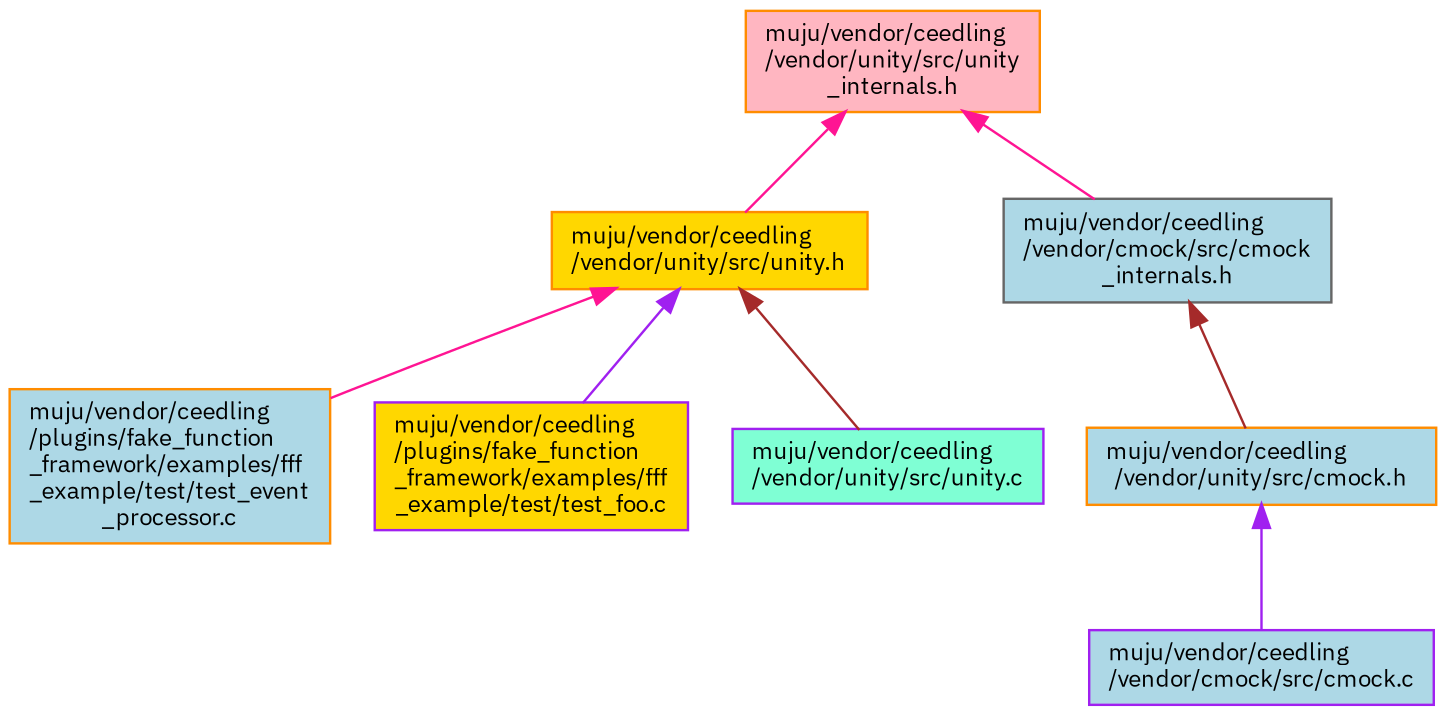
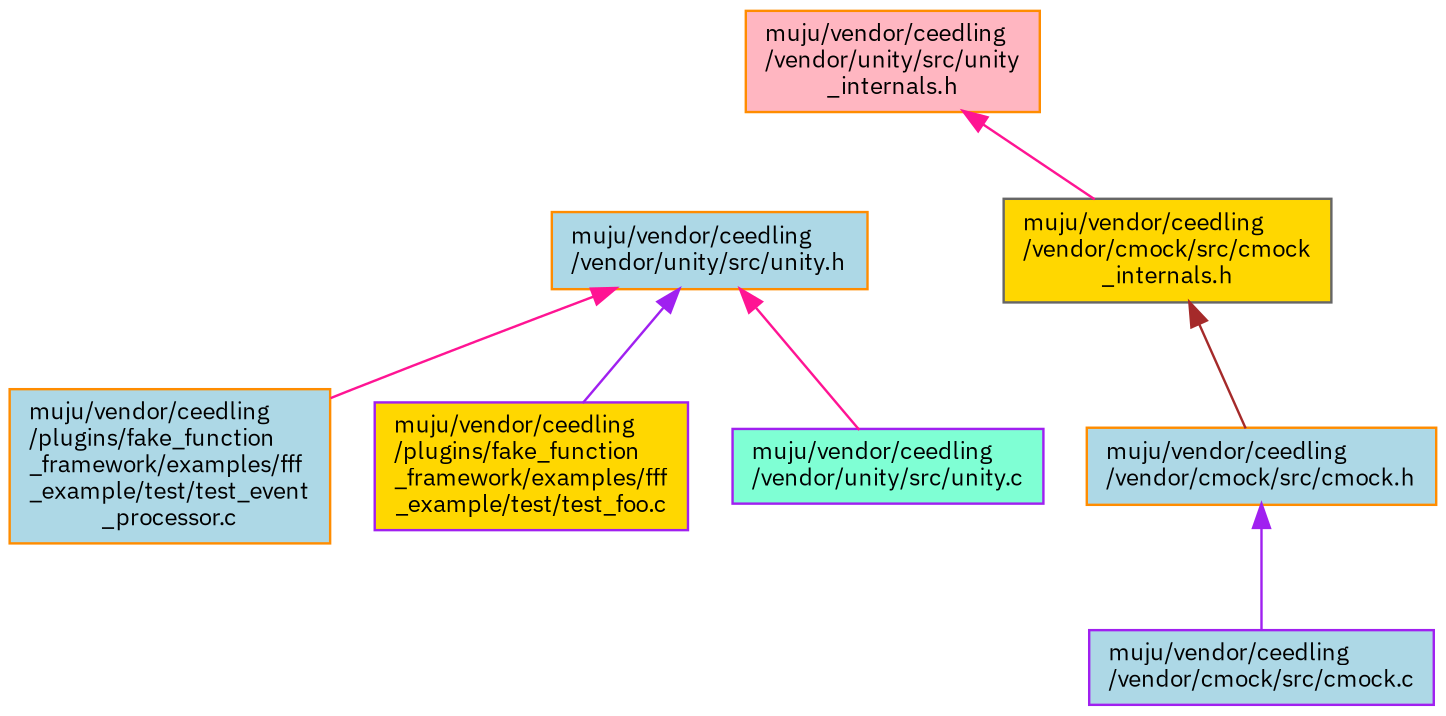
  digraph {
    fontname="IBM Plex Sans"
    node [color=darkorange fillcolor=lightblue fontname="IBM Plex Sans" fontsize=10 shape=record style=filled]
    edge [color=deeppink dir=back fontname="IBM Plex Sans" fontsize=10 labelfontname=Helvetica labelfontsize=10 style=solid]
    n1 [fillcolor=lightpink fontcolor=black height=0.2 label="muju/vendor/ceedling\l/vendor/unity/src/unity\l_internals.h" width=0.4]
-   n2 [fillcolor=gold height=0.2 label="muju/vendor/ceedling\l/vendor/unity/src/unity.h" width=0.4]
-   n3 [color=gray40 height=0.2 label="muju/vendor/ceedling\l/vendor/cmock/src/cmock\l_internals.h" width=0.4]
+   n2 [height=0.2 label="muju/vendor/ceedling\l/vendor/unity/src/unity.h" width=0.4]
+   n3 [color=gray40 fillcolor=gold height=0.2 label="muju/vendor/ceedling\l/vendor/cmock/src/cmock\l_internals.h" width=0.4]
    n4 [height=0.2 label="muju/vendor/ceedling\l/plugins/fake_function\l_framework/examples/fff\l_example/test/test_event\l_processor.c" width=0.4]
    n5 [color=purple fillcolor=gold height=0.2 label="muju/vendor/ceedling\l/plugins/fake_function\l_framework/examples/fff\l_example/test/test_foo.c" width=0.4]
    n6 [color=purple fillcolor=aquamarine height=0.2 label="muju/vendor/ceedling\l/vendor/unity/src/unity.c" width=0.4]
-   n7 [height=0.2 label="muju/vendor/ceedling\l/vendor/unity/src/cmock.h" width=0.4]
+   n7 [height=0.2 label="muju/vendor/ceedling\l/vendor/cmock/src/cmock.h" width=0.4]
    n8 [color=purple height=0.2 label="muju/vendor/ceedling\l/vendor/cmock/src/cmock.c" width=0.4]
-   n1 -> n2
    n1 -> n3
    n2 -> n4
    n2 -> n5 [color=purple]
-   n2 -> n6 [color=brown]
+   n2 -> n6
    n3 -> n7 [color=brown]
    n7 -> n8 [color=purple]
  }
